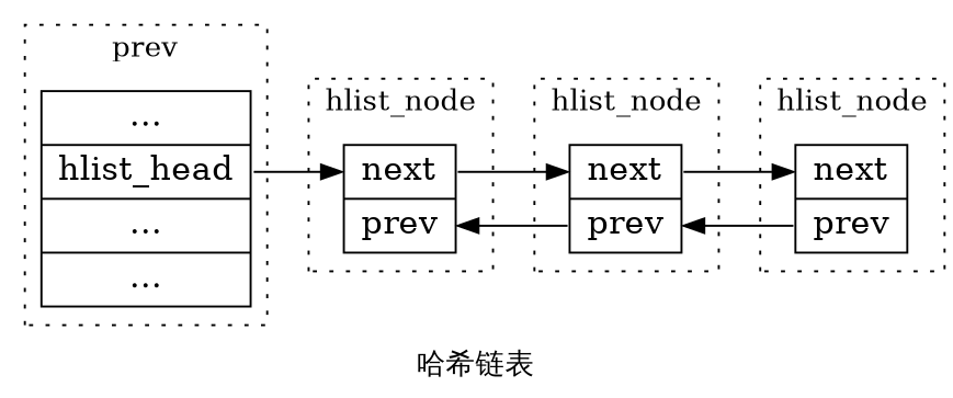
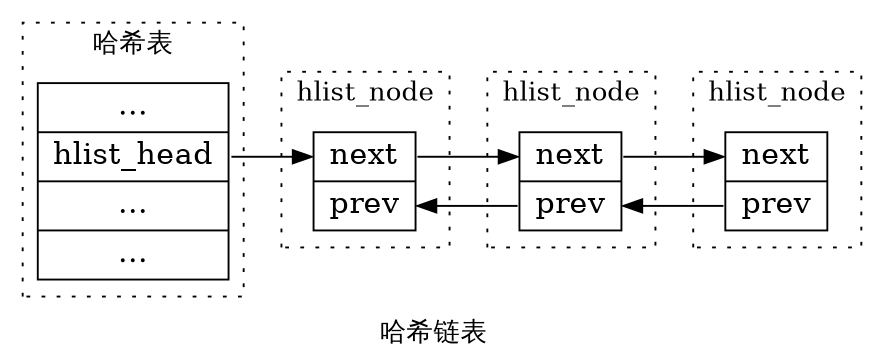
  digraph {
    label="哈希链表"
    rankdir=LR
    style=dotted
    node [fontsize=16 shape=record]
    edge [headport=f0 tailport=f1]
    n1 [label="<f0> next| <f1> prev "]
    n2 [label="<f0> ...| <f1> hlist_head | <f2> ... | <f3> ..."]
    n3 [label="<f0> next| <f1> prev "]
    n4 [label="<f0> next| <f1> prev "]
    subgraph cluster_1 {
      label=hlist_node
      n1
    }
    subgraph cluster_2 {
-     label=prev
+     label="哈希表"
      n2
    }
    subgraph cluster_3 {
      label=hlist_node
      n3
    }
    subgraph cluster_4 {
      label=hlist_node
      n4
    }
    n1 -> n3 [tailport=f0]
    n2 -> n1
    n3 -> n1 [headport=f1]
    n3 -> n4 [tailport=f0]
    n4 -> n3 [headport=f1]
  }
